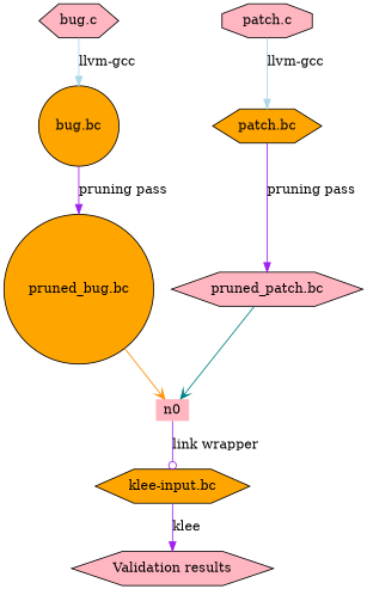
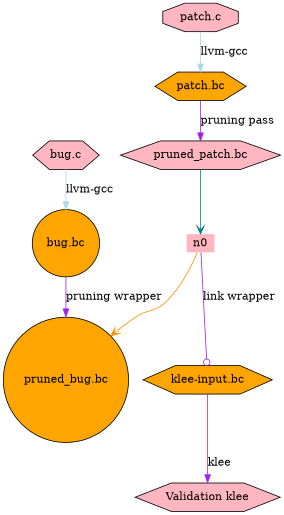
  digraph {
    node [fillcolor=lightpink shape=hexagon style=filled]
    edge [color=purple arrowhead=normal]
    n1 [label="bug.c"]
    n3 [fillcolor=orange label="bug.bc" shape=circle]
    n5 [fillcolor=orange label="pruned_bug.bc" shape=circle]
    n2 [label="patch.c" shape=octagon]
    n4 [fillcolor=orange label="patch.bc"]
    n6 [label="pruned_patch.bc"]
    n0 [fixedsize=false height=0 shape=none width=0]
    n7 [fillcolor=orange label="klee-input.bc"]
-   n8 [label="Validation results"]
+   n8 [label="Validation klee"]
    n1 -> n3 [color=lightblue label="llvm-gcc" arrowhead=""]
-   n3 -> n5 [label="pruning pass"]
-   n5 -> n0 [arrowhead=vee color=darkorange]
+   n3 -> n5 [label="pruning wrapper"]
+   n0 -> n5 [arrowhead=vee color=darkorange]
    n2 -> n4 [color=lightblue label="llvm-gcc" arrowhead=""]
    n4 -> n6 [label="pruning pass"]
    n6 -> n0 [arrowhead=vee color=teal]
    n0 -> n7 [arrowhead=odot label="link wrapper"]
    n7 -> n8 [label=klee]
  }
